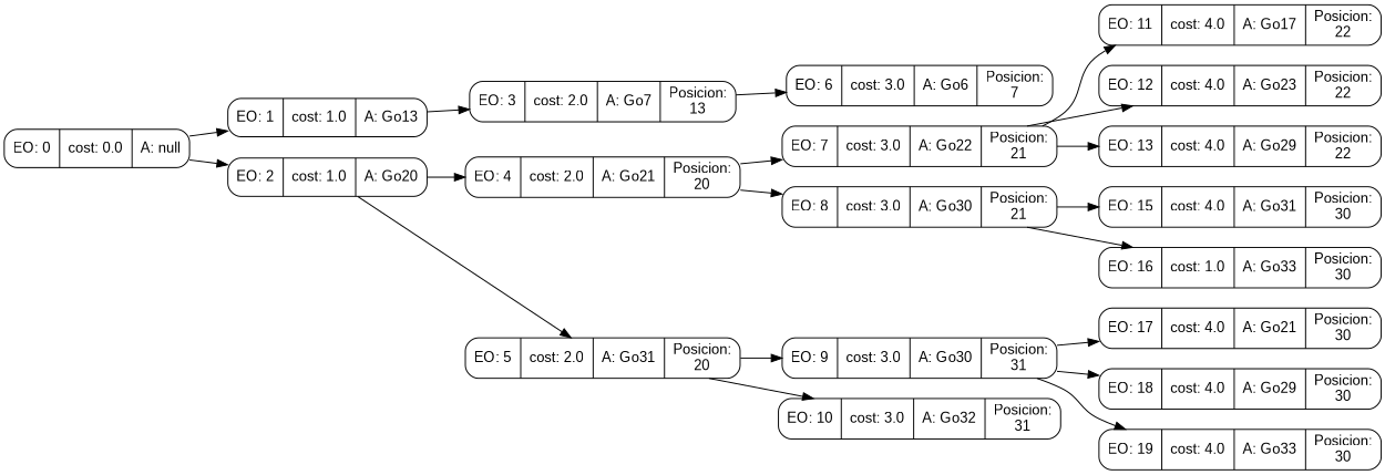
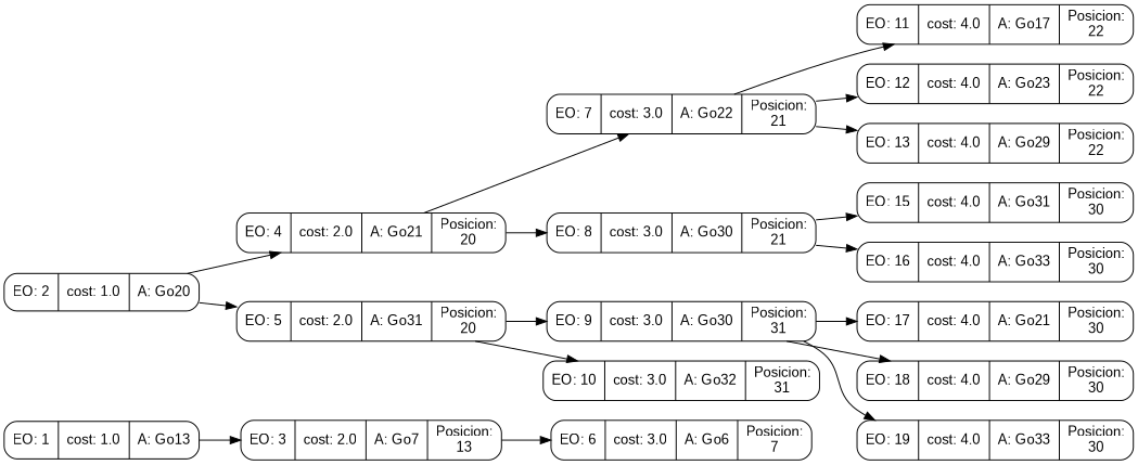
  digraph {
    fontname="Liberation Sans"
    rankdir=LR
    node [fontname="Liberation Sans" shape=Mrecord]
    edge [fontname="Liberation Sans"]
-   n1 [label="{EO: 0|cost: 0.0|A: null}"]
    n2 [label="{EO: 1|cost: 1.0|A: Go13}"]
    n3 [label="{EO: 2|cost: 1.0|A: Go20}"]
    n4 [label="{EO: 3|cost: 2.0|A: Go7|Posicion:\n13}"]
    n5 [label="{EO: 4|cost: 2.0|A: Go21|Posicion:\n20}"]
    n6 [label="{EO: 5|cost: 2.0|A: Go31|Posicion:\n20}"]
    n7 [label="{EO: 6|cost: 3.0|A: Go6|Posicion:\n7}"]
    n8 [label="{EO: 7|cost: 3.0|A: Go22|Posicion:\n21}"]
    n9 [label="{EO: 8|cost: 3.0|A: Go30|Posicion:\n21}"]
    n10 [label="{EO: 9|cost: 3.0|A: Go30|Posicion:\n31}"]
    n11 [label="{EO: 10|cost: 3.0|A: Go32|Posicion:\n31}"]
    n12 [label="{EO: 11|cost: 4.0|A: Go17|Posicion:\n22}"]
    n13 [label="{EO: 12|cost: 4.0|A: Go23|Posicion:\n22}"]
    n14 [label="{EO: 13|cost: 4.0|A: Go29|Posicion:\n22}"]
    n15 [label="{EO: 15|cost: 4.0|A: Go31|Posicion:\n30}"]
-   n16 [label="{EO: 16|cost: 1.0|A: Go33|Posicion:\n30}"]
+   n16 [label="{EO: 16|cost: 4.0|A: Go33|Posicion:\n30}"]
    n17 [label="{EO: 17|cost: 4.0|A: Go21|Posicion:\n30}"]
    n18 [label="{EO: 18|cost: 4.0|A: Go29|Posicion:\n30}"]
    n19 [label="{EO: 19|cost: 4.0|A: Go33|Posicion:\n30}"]
-   n1 -> n2
-   n1 -> n3
    n2 -> n4
    n3 -> n5
    n3 -> n6
    n4 -> n7
    n5 -> n8
    n5 -> n9
    n6 -> n10
    n6 -> n11
    n8 -> n12
    n8 -> n13
    n8 -> n14
    n9 -> n15
    n9 -> n16
    n10 -> n17
    n10 -> n18
    n10 -> n19
  }
